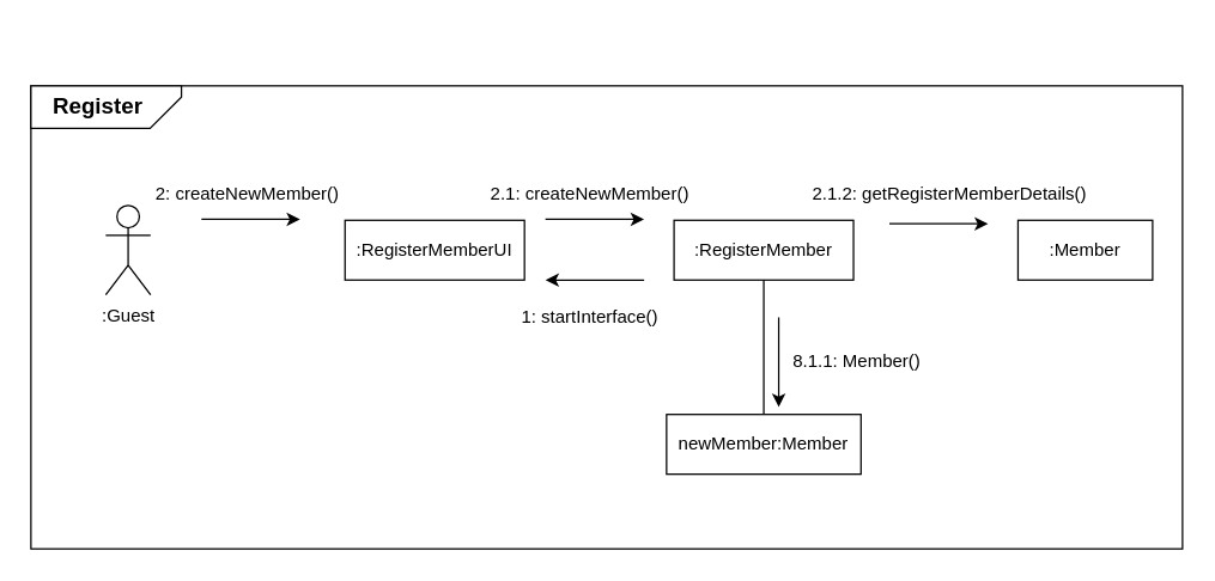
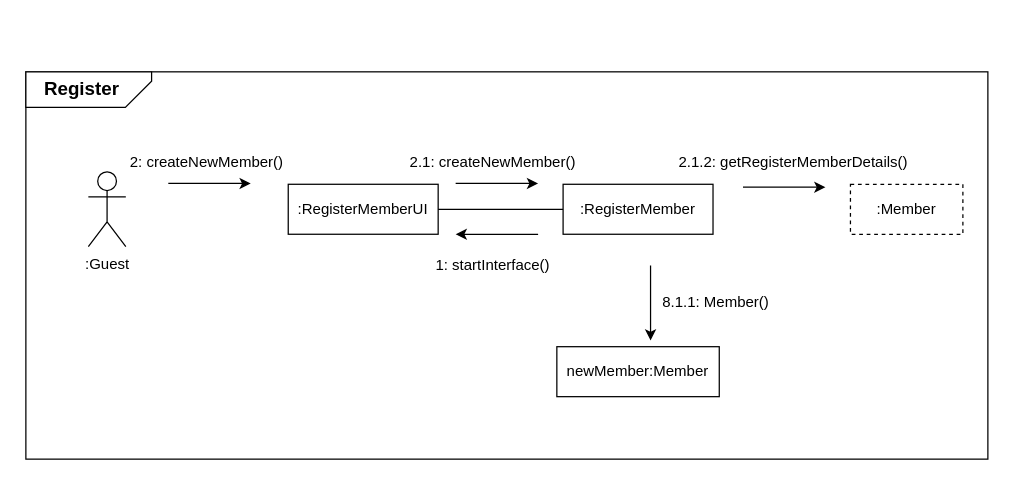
  <mxCell id="0" />
  <mxCell id="1" parent="0" />
  <mxCell id="2" value="" style="rounded=0;whiteSpace=wrap;html=1;" parent="1" vertex="1"><mxGeometry x="20" y="57" width="770" height="310" as="geometry" /></mxCell>
  <mxCell id="3" value=":Guest" style="shape=umlActor;verticalLabelPosition=bottom;verticalAlign=top;html=1;outlineConnect=0;" parent="1" vertex="1"><mxGeometry x="70" y="137" width="30" height="60" as="geometry" /></mxCell>
  <mxCell id="4" value=":RegisterMemberUI" style="rounded=0;whiteSpace=wrap;html=1;" parent="1" vertex="1"><mxGeometry x="230" y="147" width="120" height="40" as="geometry" /></mxCell>
  <mxCell id="5" value=":RegisterMember" style="rounded=0;whiteSpace=wrap;html=1;" parent="1" vertex="1"><mxGeometry x="450" y="147" width="120" height="40" as="geometry" /></mxCell>
- <mxCell id="7" value=":Member" style="rounded=0;whiteSpace=wrap;html=1;" parent="1" vertex="1"><mxGeometry x="680" y="147" width="90" height="40" as="geometry" /></mxCell>
- <mxCell id="8" value="" style="endArrow=none;html=1;rounded=0;entryX=0.5;entryY=1;entryDx=0;entryDy=0;exitX=0.5;exitY=0;exitDx=0;exitDy=0;" parent="1" source="14" target="5" edge="1"><mxGeometry width="50" height="50" relative="1" as="geometry"><mxPoint x="620" y="297" as="sourcePoint" /><mxPoint x="450" y="167" as="targetPoint" /></mxGeometry></mxCell>
+ <mxCell id="6" value="" style="endArrow=none;html=1;rounded=0;exitX=1;exitY=0.5;exitDx=0;exitDy=0;entryX=0;entryY=0.5;entryDx=0;entryDy=0;" parent="1" source="4" target="5" edge="1"><mxGeometry width="50" height="50" relative="1" as="geometry"><mxPoint x="390" y="217" as="sourcePoint" /><mxPoint x="440" y="167" as="targetPoint" /></mxGeometry></mxCell>
+ <mxCell id="7" value=":Member" style="rounded=0;whiteSpace=wrap;html=1;dashed=1;" parent="1" vertex="1"><mxGeometry x="680" y="147" width="90" height="40" as="geometry" /></mxCell>
  <mxCell id="9" value="" style="endArrow=classic;html=1;rounded=0;" parent="1" edge="1"><mxGeometry width="50" height="50" relative="1" as="geometry"><mxPoint x="430" y="187" as="sourcePoint" /><mxPoint x="364" y="187" as="targetPoint" /></mxGeometry></mxCell>
  <mxCell id="10" value="" style="group" parent="1" vertex="1" connectable="0"><mxGeometry x="20.005" y="77.005" width="167.5" height="82.82" as="geometry" /></mxCell>
  <mxCell id="11" value="" style="shape=card;whiteSpace=wrap;html=1;rotation=90;direction=south;size=21;" parent="10" vertex="1"><mxGeometry x="36.09" y="-56.09" width="28.44" height="100.64" as="geometry" /></mxCell>
  <mxCell id="12" value="&lt;font style=&quot;font-size: 15px;&quot;&gt;&lt;b&gt;Register&lt;/b&gt;&lt;/font&gt;" style="text;html=1;align=center;verticalAlign=middle;whiteSpace=wrap;rounded=0;" parent="10" vertex="1"><mxGeometry x="0.005" y="-21.995" width="90" height="30" as="geometry" /></mxCell>
  <mxCell id="13" value="1: startInterface()" style="text;html=1;align=center;verticalAlign=middle;whiteSpace=wrap;rounded=0;" parent="1" vertex="1"><mxGeometry x="334" y="197" width="120" height="30" as="geometry" /></mxCell>
  <mxCell id="14" value="newMember:Member" style="rounded=0;whiteSpace=wrap;html=1;" parent="1" vertex="1"><mxGeometry x="445" y="277" width="130" height="40" as="geometry" /></mxCell>
  <mxCell id="15" value="" style="endArrow=classic;html=1;rounded=0;" parent="1" edge="1"><mxGeometry width="50" height="50" relative="1" as="geometry"><mxPoint x="364" y="146.33" as="sourcePoint" /><mxPoint x="430" y="146.33" as="targetPoint" /></mxGeometry></mxCell>
  <mxCell id="16" value="" style="endArrow=classic;html=1;rounded=0;" parent="1" edge="1"><mxGeometry width="50" height="50" relative="1" as="geometry"><mxPoint x="134" y="146.33" as="sourcePoint" /><mxPoint x="200" y="146.33" as="targetPoint" /></mxGeometry></mxCell>
  <mxCell id="17" value="2: createNewMember()" style="text;html=1;align=center;verticalAlign=middle;whiteSpace=wrap;rounded=0;" parent="1" vertex="1"><mxGeometry x="100" y="115" width="130" height="30" as="geometry" /></mxCell>
  <mxCell id="18" value="8.1.1: Member()" style="text;html=1;align=center;verticalAlign=middle;whiteSpace=wrap;rounded=0;" parent="1" vertex="1"><mxGeometry x="510" y="227" width="125" height="30" as="geometry" /></mxCell>
  <mxCell id="19" value="2.1: createNewMember()" style="text;html=1;align=center;verticalAlign=middle;whiteSpace=wrap;rounded=0;" parent="1" vertex="1"><mxGeometry x="321" y="115" width="146" height="30" as="geometry" /></mxCell>
  <mxCell id="20" value="" style="endArrow=classic;html=1;rounded=0;" parent="1" edge="1"><mxGeometry width="50" height="50" relative="1" as="geometry"><mxPoint x="520" y="212" as="sourcePoint" /><mxPoint x="520" y="272" as="targetPoint" /></mxGeometry></mxCell>
  <mxCell id="21" value="" style="endArrow=classic;html=1;rounded=0;" edge="1" parent="1"><mxGeometry width="50" height="50" relative="1" as="geometry"><mxPoint x="594" y="149.33" as="sourcePoint" /><mxPoint x="660" y="149.33" as="targetPoint" /></mxGeometry></mxCell>
  <mxCell id="22" value="2.1.2: getRegisterMemberDetails()" style="text;html=1;align=center;verticalAlign=middle;whiteSpace=wrap;rounded=0;" vertex="1" parent="1"><mxGeometry x="540" y="115" width="189" height="30" as="geometry" /></mxCell>
